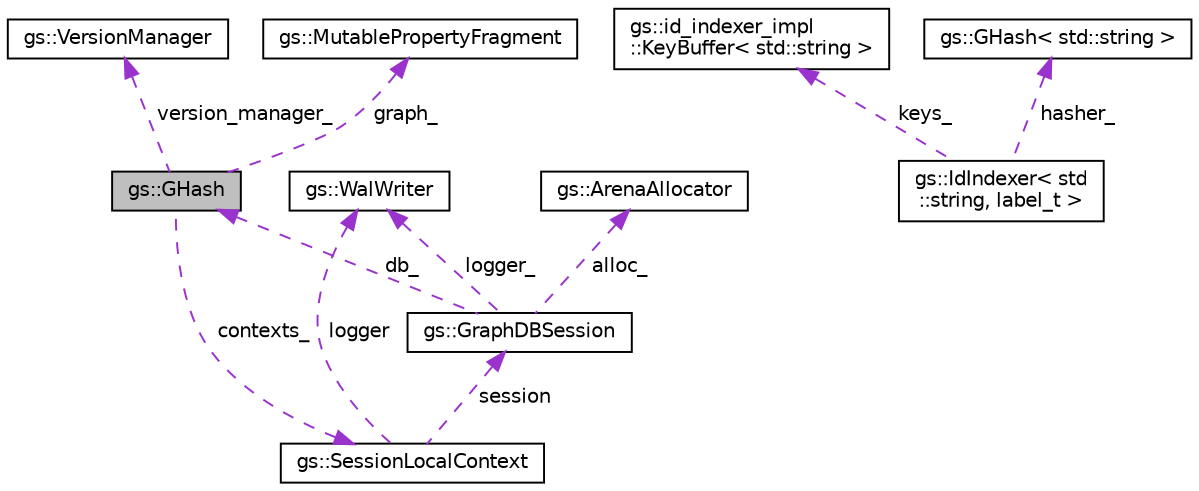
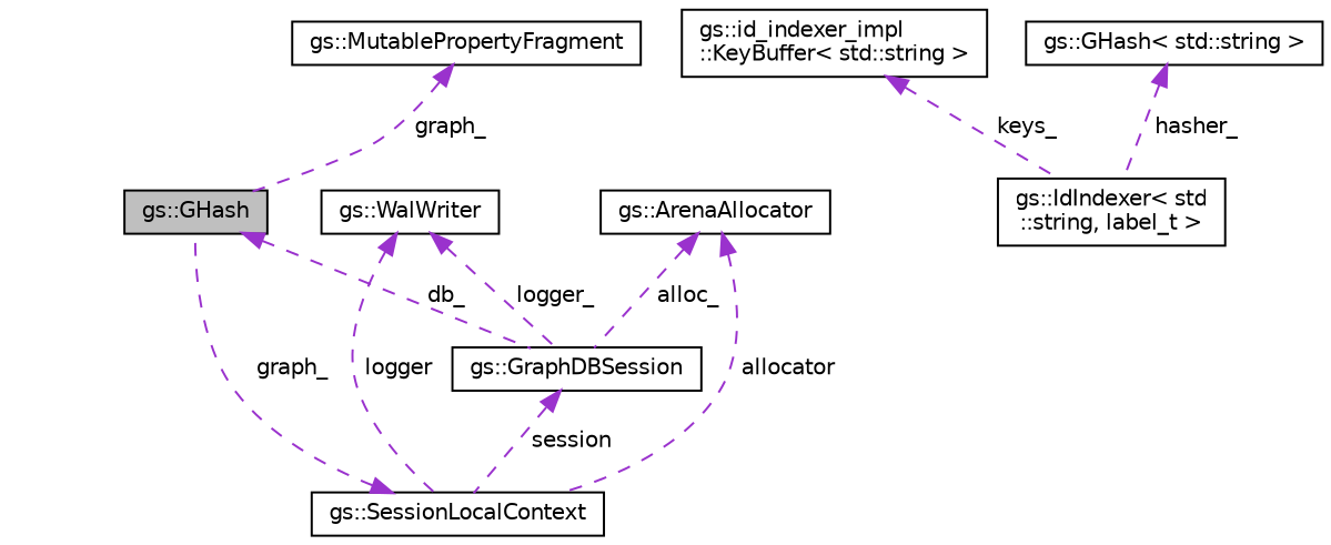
  digraph {
    node [color=black fillcolor=white fontname=Helvetica fontsize=10 shape=record style=filled]
    edge [color=darkorchid3 dir=back fontname=Helvetica fontsize=10 labelfontname=Helvetica labelfontsize=10 style=dashed]
    n1 [fillcolor=grey75 fontcolor=black height=0.2 label="gs::GHash" width=0.4]
    n2 [height=0.2 label="gs::GraphDBSession" width=0.4]
    n3 [height=0.2 label="gs::SessionLocalContext" width=0.4]
-   n4 [height=0.2 label="gs::VersionManager" width=0.4]
    n5 [height=0.2 label="gs::MutablePropertyFragment" width=0.4]
    n6 [height=0.2 label="gs::IdIndexer\< std\l::string, label_t \>" width=0.4]
    n7 [height=0.2 label="gs::id_indexer_impl\l::KeyBuffer\< std::string \>" width=0.4]
    n8 [height=0.2 label="gs::GHash\< std::string \>" width=0.4]
    n9 [height=0.2 label="gs::WalWriter" width=0.4]
    n10 [height=0.2 label="gs::ArenaAllocator" width=0.4]
    n1 -> n2 [label=" db_"]
    n2 -> n3 [label=" session"]
-   n3 -> n1 [label=" contexts_"]
-   n4 -> n1 [label=" version_manager_"]
+   n3 -> n1 [label=" graph_"]
    n5 -> n1 [label=" graph_"]
    n7 -> n6 [label=" keys_"]
    n8 -> n6 [label=" hasher_"]
    n9 -> n2 [label=" logger_"]
    n9 -> n3 [label=" logger"]
    n10 -> n2 [label=" alloc_"]
+   n10 -> n3 [label=" allocator"]
  }
